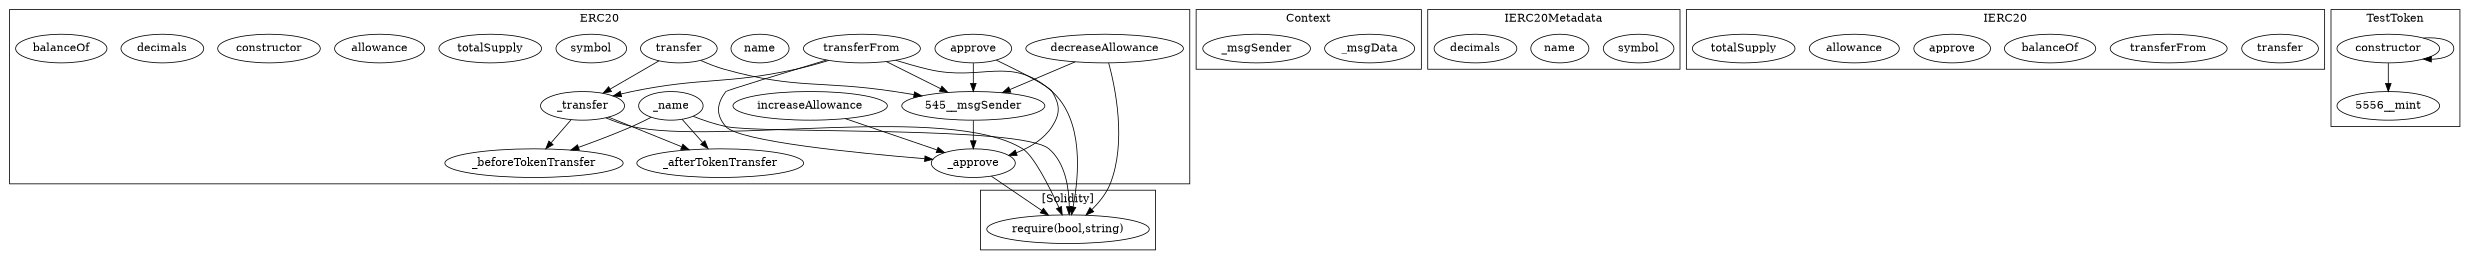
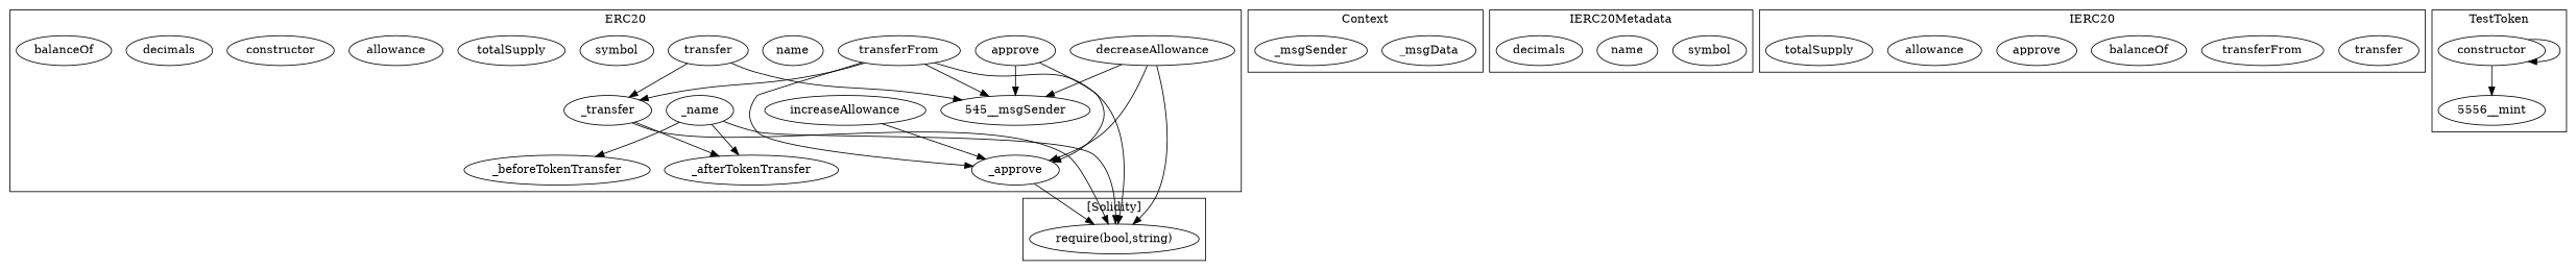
  strict digraph {
    n1 [label=transfer]
    n2 [label=_transfer]
    "545__msgSender"
    n4 [label=transferFrom]
    n5 [label=_approve]
    n6 [label=decreaseAllowance]
    n7 [label=_beforeTokenTransfer]
    n8 [label=_afterTokenTransfer]
    n9 [label=name]
    n10 [label=increaseAllowance]
    n11 [label=approve]
    n12 [label=symbol]
    n13 [label=_name]
    n14 [label=totalSupply]
    n15 [label=allowance]
    n16 [label=constructor]
    n17 [label=decimals]
    n18 [label=balanceOf]
    n19 [label=_msgData]
    n20 [label=_msgSender]
    n21 [label=symbol]
    n22 [label=name]
    n23 [label=decimals]
    n24 [label=transfer]
    n25 [label=transferFrom]
    n26 [label=balanceOf]
    n27 [label=approve]
    n28 [label=allowance]
    n29 [label=totalSupply]
    n30 [label=constructor]
    "5556__mint"
    "require(bool,string)"
    subgraph cluster_1 {
      label=ERC20
      n1
      n2
      "545__msgSender"
      n4
      n5
      n6
      n7
      n8
      n9
      n10
      n11
      n12
      n13
      n14
      n15
      n16
      n17
      n18
    }
    subgraph cluster_2 {
      label=Context
      n19
      n20
    }
    subgraph cluster_3 {
      label=IERC20Metadata
      n21
      n22
      n23
    }
    subgraph cluster_4 {
      label=IERC20
      n24
      n25
      n26
      n27
      n28
      n29
    }
    subgraph cluster_5 {
      label=TestToken
      n30
      "5556__mint"
    }
    subgraph cluster_6 {
      label="[Solidity]"
      "require(bool,string)"
    }
    n1 -> n2
    n1 -> "545__msgSender"
-   n2 -> n7
    n2 -> n8
    n2 -> "require(bool,string)"
    n4 -> n2
    n4 -> "545__msgSender"
    n4 -> n5
    n4 -> "require(bool,string)"
    n5 -> "require(bool,string)"
    n6 -> "545__msgSender"
-   "545__msgSender" -> n5
+   n6 -> n5
    n6 -> "require(bool,string)"
    n10 -> n5
    n11 -> "545__msgSender"
    n11 -> n5
    n13 -> n7
    n13 -> n8
    n13 -> "require(bool,string)"
    n30 -> n30
    n30 -> "5556__mint"
  }
